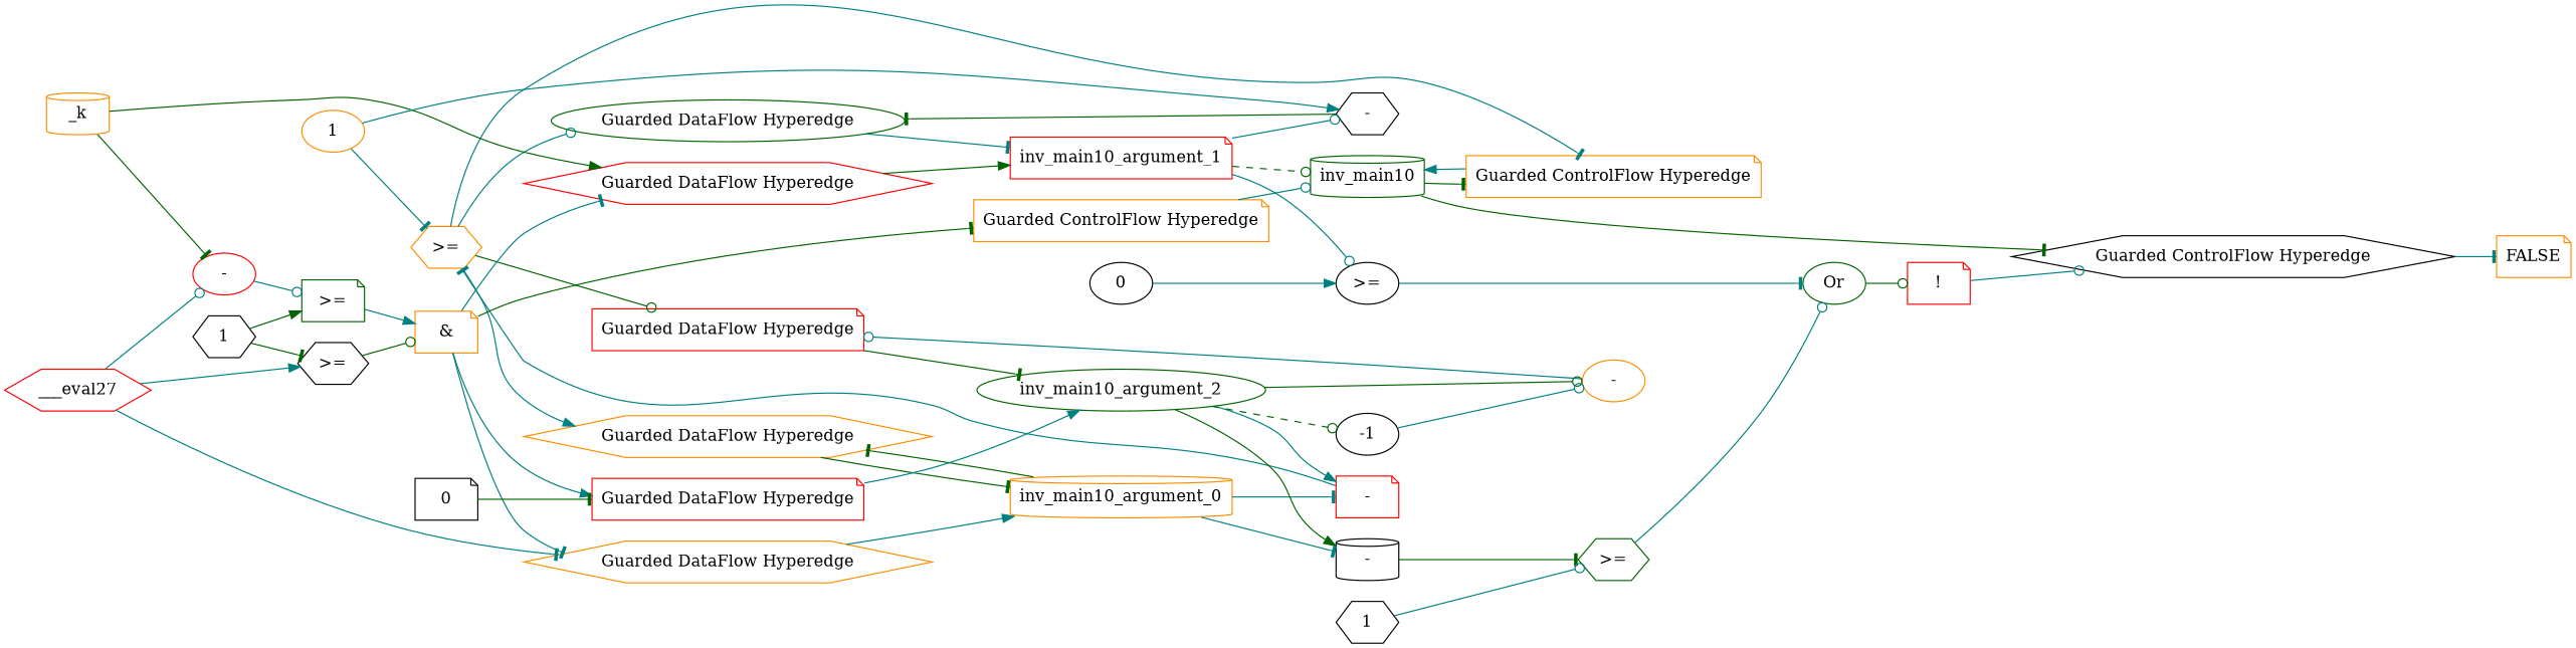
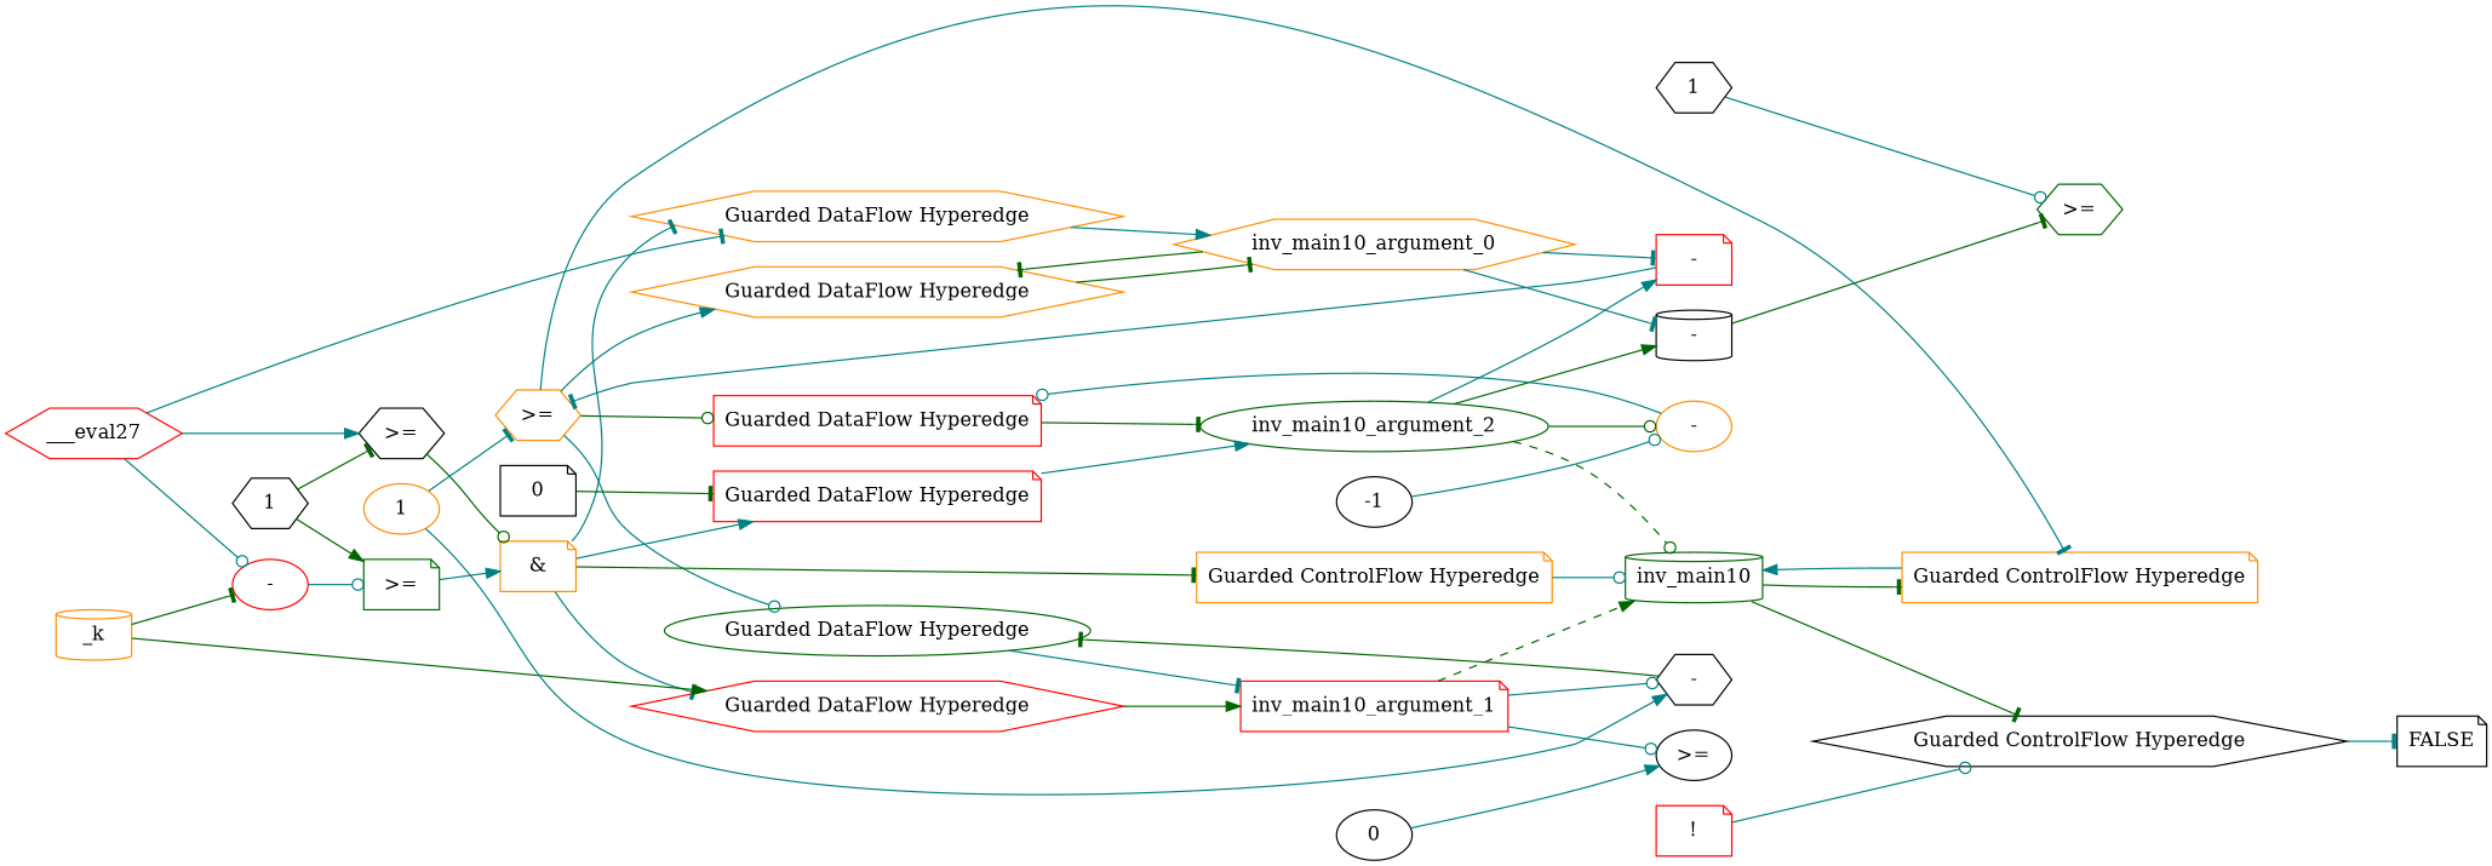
  digraph {
    rankdir=LR
    node [color=black shape=note]
    edge [arrowhead=tee color=teal]
    n1 [color=darkgreen label=inv_main10 shape=cylinder]
    n2 [color=darkorange label="Guarded ControlFlow Hyperedge"]
    n3 [label="Guarded ControlFlow Hyperedge" shape=hexagon]
-   n4 [color=darkorange label=FALSE]
+   n4 [label=FALSE]
    n5 [color=darkorange label="Guarded ControlFlow Hyperedge"]
-   n6 [color=darkorange label=inv_main10_argument_0 shape=cylinder]
+   n6 [color=darkorange label=inv_main10_argument_0 shape=hexagon]
    n7 [color=red label="-"]
    n8 [label="-" shape=cylinder]
    n9 [color=darkorange label="Guarded DataFlow Hyperedge" shape=hexagon]
    n10 [color=darkorange label=">=" shape=hexagon]
    n11 [color=darkgreen label=">=" shape=hexagon]
    n12 [color=red label=inv_main10_argument_1]
    n13 [label="-" shape=hexagon]
    n14 [label=">=" shape=ellipse]
    n15 [color=darkgreen label="Guarded DataFlow Hyperedge" shape=ellipse]
-   n16 [color=darkgreen label=Or shape=ellipse]
    n17 [color=darkgreen label=inv_main10_argument_2 shape=ellipse]
    n18 [color=darkorange label="-" shape=ellipse]
    n19 [color=red label="Guarded DataFlow Hyperedge"]
    n20 [color=darkorange label="&"]
    n21 [color=darkorange label="Guarded DataFlow Hyperedge" shape=hexagon]
    n22 [color=red label="Guarded DataFlow Hyperedge" shape=hexagon]
    n23 [color=red label="Guarded DataFlow Hyperedge"]
    n24 [color=darkgreen label=">="]
    n25 [color=red label="-" shape=ellipse]
    n26 [label=1 shape=hexagon]
    n27 [label=">=" shape=hexagon]
    n28 [color=darkorange label=_k shape=cylinder]
    n29 [color=red label=___eval27 shape=hexagon]
    n30 [label=0]
    n31 [color=darkorange label=1 shape=ellipse]
    n32 [label=-1 shape=ellipse]
    n33 [color=red label="!"]
    n34 [label=0 shape=ellipse]
    n35 [label=1 shape=hexagon]
    n1 -> n2 [color=darkgreen]
    n1 -> n3 [color=darkgreen]
    n2 -> n1 [arrowhead=normal]
    n3 -> n4
    n5 -> n1 [arrowhead=odot]
    n6 -> n7
    n6 -> n8
    n6 -> n9 [color=darkgreen]
    n7 -> n10
    n8 -> n11 [color=darkgreen]
    n9 -> n6 [color=darkgreen]
    n10 -> n2
    n10 -> n9 [arrowhead=normal]
    n10 -> n15 [arrowhead=odot]
    n10 -> n19 [arrowhead=odot color=darkgreen]
-   n11 -> n16 [arrowhead=odot]
-   n12 -> n1 [arrowhead=odot color=darkgreen style=dashed]
+   n12 -> n1 [arrowhead=normal color=darkgreen style=dashed]
    n12 -> n13 [arrowhead=odot]
    n12 -> n14 [arrowhead=odot]
    n13 -> n15 [color=darkgreen]
-   n14 -> n16
    n15 -> n12
-   n16 -> n33 [arrowhead=odot color=darkgreen]
-   n17 -> n32 [arrowhead=odot color=darkgreen style=dashed]
+   n17 -> n1 [arrowhead=odot color=darkgreen style=dashed]
    n17 -> n7 [arrowhead=normal]
    n17 -> n8 [arrowhead=normal color=darkgreen]
    n17 -> n18 [arrowhead=odot color=darkgreen]
    n18 -> n19 [arrowhead=odot]
    n19 -> n17 [color=darkgreen]
    n20 -> n5 [color=darkgreen]
    n20 -> n21
    n20 -> n22
    n20 -> n23 [arrowhead=normal]
    n21 -> n6 [arrowhead=normal]
    n22 -> n12 [arrowhead=normal color=darkgreen]
    n23 -> n17 [arrowhead=normal]
    n24 -> n20 [arrowhead=normal]
    n25 -> n24 [arrowhead=odot]
    n26 -> n24 [arrowhead=normal color=darkgreen]
    n26 -> n27 [color=darkgreen]
    n27 -> n20 [arrowhead=odot color=darkgreen]
    n28 -> n22 [arrowhead=normal color=darkgreen]
    n28 -> n25 [color=darkgreen]
    n29 -> n21
    n29 -> n25 [arrowhead=odot]
    n29 -> n27 [arrowhead=normal]
    n30 -> n23 [color=darkgreen]
    n31 -> n10
    n31 -> n13 [arrowhead=normal]
    n32 -> n18 [arrowhead=odot]
    n33 -> n3 [arrowhead=odot]
    n34 -> n14 [arrowhead=normal]
    n35 -> n11 [arrowhead=odot]
  }
